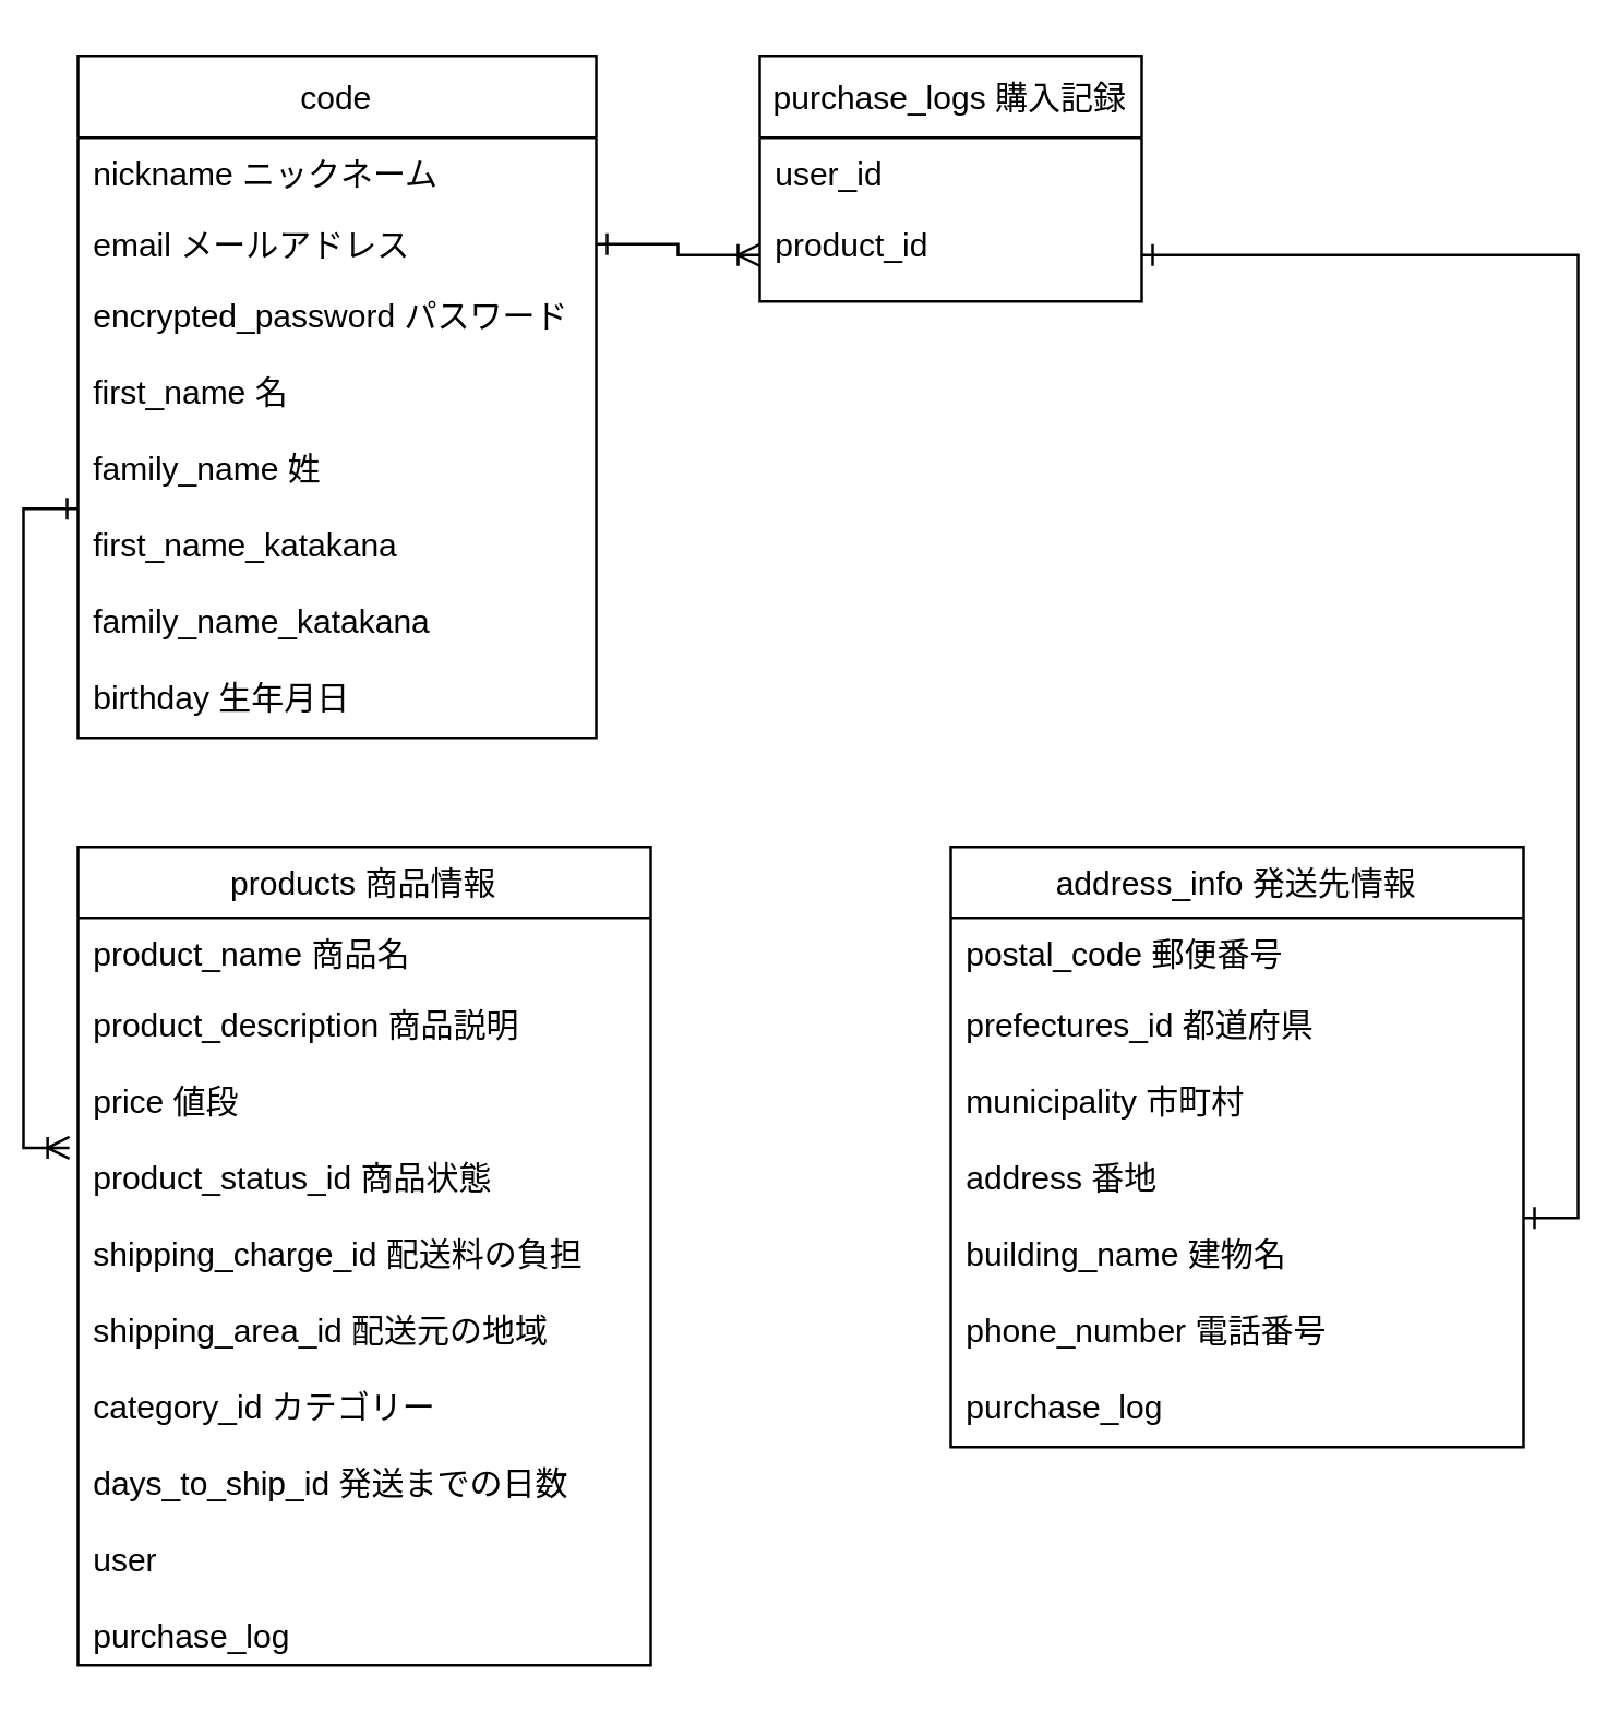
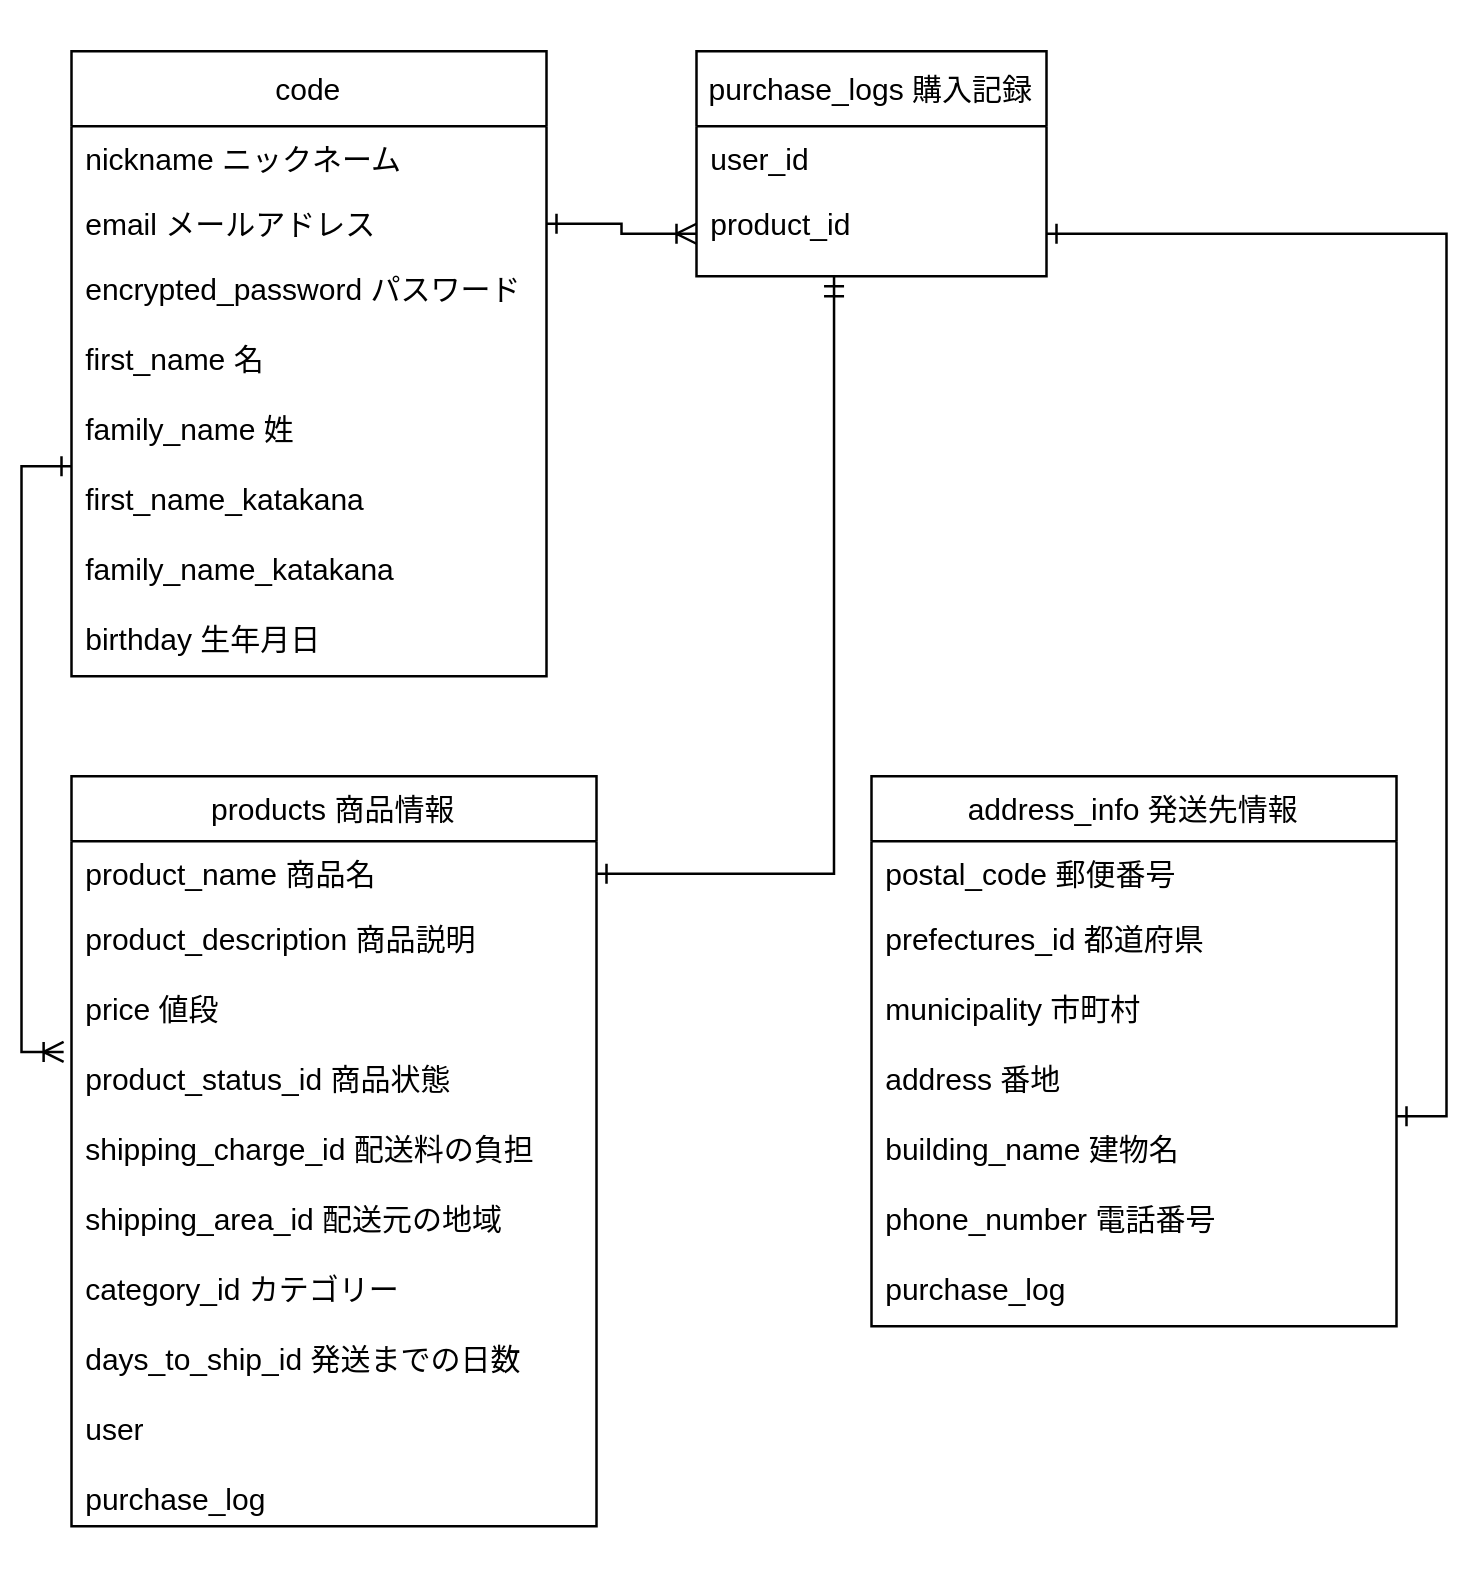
  <mxCell id="0" />
  <mxCell id="1" parent="0" />
  <mxCell id="2" value="code" style="swimlane;fontStyle=0;childLayout=stackLayout;horizontal=1;startSize=30;fillColor=none;horizontalStack=0;resizeParent=1;resizeParentMax=0;resizeLast=0;collapsible=1;marginBottom=0;" parent="1" vertex="1"><mxGeometry x="20" y="20" width="190" height="250" as="geometry"><mxRectangle x="50" y="100" width="50" height="30" as="alternateBounds" /></mxGeometry></mxCell>
  <mxCell id="3" value="nickname ニックネーム" style="text;strokeColor=none;fillColor=none;align=left;verticalAlign=top;spacingLeft=4;spacingRight=4;overflow=hidden;rotatable=0;points=[[0,0.5],[1,0.5]];portConstraint=eastwest;" parent="2" vertex="1"><mxGeometry y="30" width="190" height="26" as="geometry" /></mxCell>
  <mxCell id="4" value="email メールアドレス" style="text;strokeColor=none;fillColor=none;align=left;verticalAlign=top;spacingLeft=4;spacingRight=4;overflow=hidden;rotatable=0;points=[[0,0.5],[1,0.5]];portConstraint=eastwest;" parent="2" vertex="1"><mxGeometry y="56" width="190" height="26" as="geometry" /></mxCell>
  <mxCell id="5" value="encrypted_password パスワード&#10;&#10;first_name 名&#10;&#10;family_name 姓&#10;&#10;first_name_katakana&#10;&#10;family_name_katakana&#10;&#10;birthday 生年月日" style="text;strokeColor=none;fillColor=none;align=left;verticalAlign=top;spacingLeft=4;spacingRight=4;overflow=hidden;rotatable=0;points=[[0,0.5],[1,0.5]];portConstraint=eastwest;" parent="2" vertex="1"><mxGeometry y="82" width="190" height="168" as="geometry" /></mxCell>
  <mxCell id="6" value="products 商品情報" style="swimlane;fontStyle=0;childLayout=stackLayout;horizontal=1;startSize=26;fillColor=none;horizontalStack=0;resizeParent=1;resizeParentMax=0;resizeLast=0;collapsible=1;marginBottom=0;align=center;" parent="1" vertex="1"><mxGeometry x="20" y="310" width="210" height="300" as="geometry" /></mxCell>
  <mxCell id="7" value="product_name 商品名" style="text;strokeColor=none;fillColor=none;align=left;verticalAlign=top;spacingLeft=4;spacingRight=4;overflow=hidden;rotatable=0;points=[[0,0.5],[1,0.5]];portConstraint=eastwest;" parent="6" vertex="1"><mxGeometry y="26" width="210" height="26" as="geometry" /></mxCell>
  <mxCell id="8" value="product_description 商品説明&#10;&#10;price 値段&#10;&#10;product_status_id 商品状態&#10;&#10;shipping_charge_id 配送料の負担&#10;&#10;shipping_area_id 配送元の地域&#10;&#10;category_id カテゴリー&#10;&#10;days_to_ship_id 発送までの日数&#10;&#10;user &#10;&#10;purchase_log" style="text;strokeColor=none;fillColor=none;align=left;verticalAlign=top;spacingLeft=4;spacingRight=4;overflow=hidden;rotatable=0;points=[[0,0.5],[1,0.5]];portConstraint=eastwest;" parent="6" vertex="1"><mxGeometry y="52" width="210" height="248" as="geometry" /></mxCell>
  <mxCell id="9" value="purchase_logs 購入記録" style="swimlane;fontStyle=0;childLayout=stackLayout;horizontal=1;startSize=30;fillColor=none;horizontalStack=0;resizeParent=1;resizeParentMax=0;resizeLast=0;collapsible=1;marginBottom=0;align=center;" parent="1" vertex="1"><mxGeometry x="270" y="20" width="140" height="90" as="geometry" /></mxCell>
  <mxCell id="10" value="user_id" style="text;strokeColor=none;fillColor=none;align=left;verticalAlign=top;spacingLeft=4;spacingRight=4;overflow=hidden;rotatable=0;points=[[0,0.5],[1,0.5]];portConstraint=eastwest;" parent="9" vertex="1"><mxGeometry y="30" width="140" height="26" as="geometry" /></mxCell>
  <mxCell id="11" value="product_id&#10;" style="text;strokeColor=none;fillColor=none;align=left;verticalAlign=top;spacingLeft=4;spacingRight=4;overflow=hidden;rotatable=0;points=[[0,0.5],[1,0.5]];portConstraint=eastwest;" parent="9" vertex="1"><mxGeometry y="56" width="140" height="34" as="geometry" /></mxCell>
  <mxCell id="12" value="address_info 発送先情報" style="swimlane;fontStyle=0;childLayout=stackLayout;horizontal=1;startSize=26;fillColor=none;horizontalStack=0;resizeParent=1;resizeParentMax=0;resizeLast=0;collapsible=1;marginBottom=0;align=center;" parent="1" vertex="1"><mxGeometry x="340" y="310" width="210" height="220" as="geometry" /></mxCell>
  <mxCell id="13" value="postal_code 郵便番号" style="text;strokeColor=none;fillColor=none;align=left;verticalAlign=top;spacingLeft=4;spacingRight=4;overflow=hidden;rotatable=0;points=[[0,0.5],[1,0.5]];portConstraint=eastwest;" parent="12" vertex="1"><mxGeometry y="26" width="210" height="26" as="geometry" /></mxCell>
  <mxCell id="14" value="prefectures_id 都道府県&#10;&#10;municipality 市町村&#10;&#10;address 番地&#10;&#10;building_name 建物名&#10;&#10;phone_number 電話番号&#10;&#10;purchase_log&#10;" style="text;strokeColor=none;fillColor=none;align=left;verticalAlign=top;spacingLeft=4;spacingRight=4;overflow=hidden;rotatable=0;points=[[0,0.5],[1,0.5]];portConstraint=eastwest;" parent="12" vertex="1"><mxGeometry y="52" width="210" height="168" as="geometry" /></mxCell>
  <mxCell id="15" style="edgeStyle=orthogonalEdgeStyle;rounded=0;orthogonalLoop=1;jettySize=auto;html=1;exitX=1;exitY=0.5;exitDx=0;exitDy=0;entryX=0;entryY=0.5;entryDx=0;entryDy=0;endArrow=ERoneToMany;endFill=0;startArrow=ERone;startFill=0;" parent="1" source="4" target="11" edge="1"><mxGeometry relative="1" as="geometry" /></mxCell>
  <mxCell id="16" style="edgeStyle=orthogonalEdgeStyle;rounded=0;orthogonalLoop=1;jettySize=auto;html=1;exitX=1;exitY=0.5;exitDx=0;exitDy=0;entryX=0;entryY=0.5;entryDx=0;entryDy=0;startArrow=ERone;startFill=0;endArrow=ERone;endFill=0;strokeColor=none;" parent="1" source="5" edge="1"><mxGeometry relative="1" as="geometry"><mxPoint x="440" y="315" as="targetPoint" /></mxGeometry></mxCell>
  <mxCell id="17" style="edgeStyle=orthogonalEdgeStyle;rounded=0;orthogonalLoop=1;jettySize=auto;html=1;exitX=0;exitY=0.5;exitDx=0;exitDy=0;entryX=-0.015;entryY=0.235;entryDx=0;entryDy=0;entryPerimeter=0;startArrow=ERone;startFill=0;endArrow=ERoneToMany;endFill=0;" parent="1" source="5" target="8" edge="1"><mxGeometry relative="1" as="geometry"><mxPoint x="178.05" y="448.994" as="targetPoint" /></mxGeometry></mxCell>
  <mxCell id="18" style="edgeStyle=orthogonalEdgeStyle;rounded=0;orthogonalLoop=1;jettySize=auto;html=1;exitX=1;exitY=0.5;exitDx=0;exitDy=0;entryX=1;entryY=0.5;entryDx=0;entryDy=0;startArrow=ERone;startFill=0;endArrow=ERone;endFill=0;" parent="1" source="11" target="14" edge="1"><mxGeometry relative="1" as="geometry" /></mxCell>
+ <mxCell id="19" style="edgeStyle=orthogonalEdgeStyle;rounded=0;orthogonalLoop=1;jettySize=auto;html=1;exitX=1;exitY=0.5;exitDx=0;exitDy=0;startArrow=ERone;startFill=0;endArrow=ERmandOne;endFill=0;entryX=0.393;entryY=1;entryDx=0;entryDy=0;entryPerimeter=0;" parent="1" source="7" target="11" edge="1"><mxGeometry relative="1" as="geometry"><mxPoint x="420" y="481" as="targetPoint" /></mxGeometry></mxCell>
